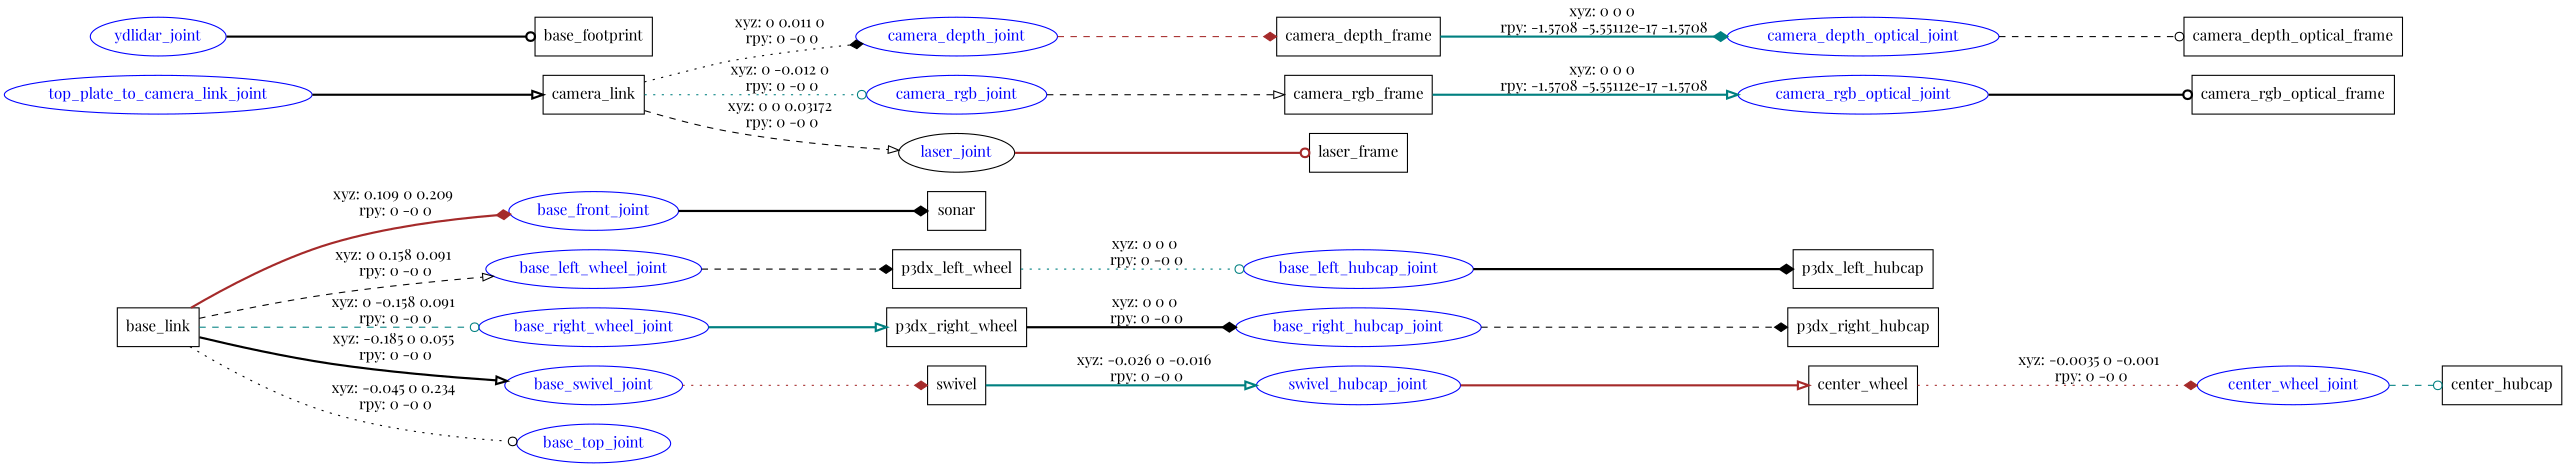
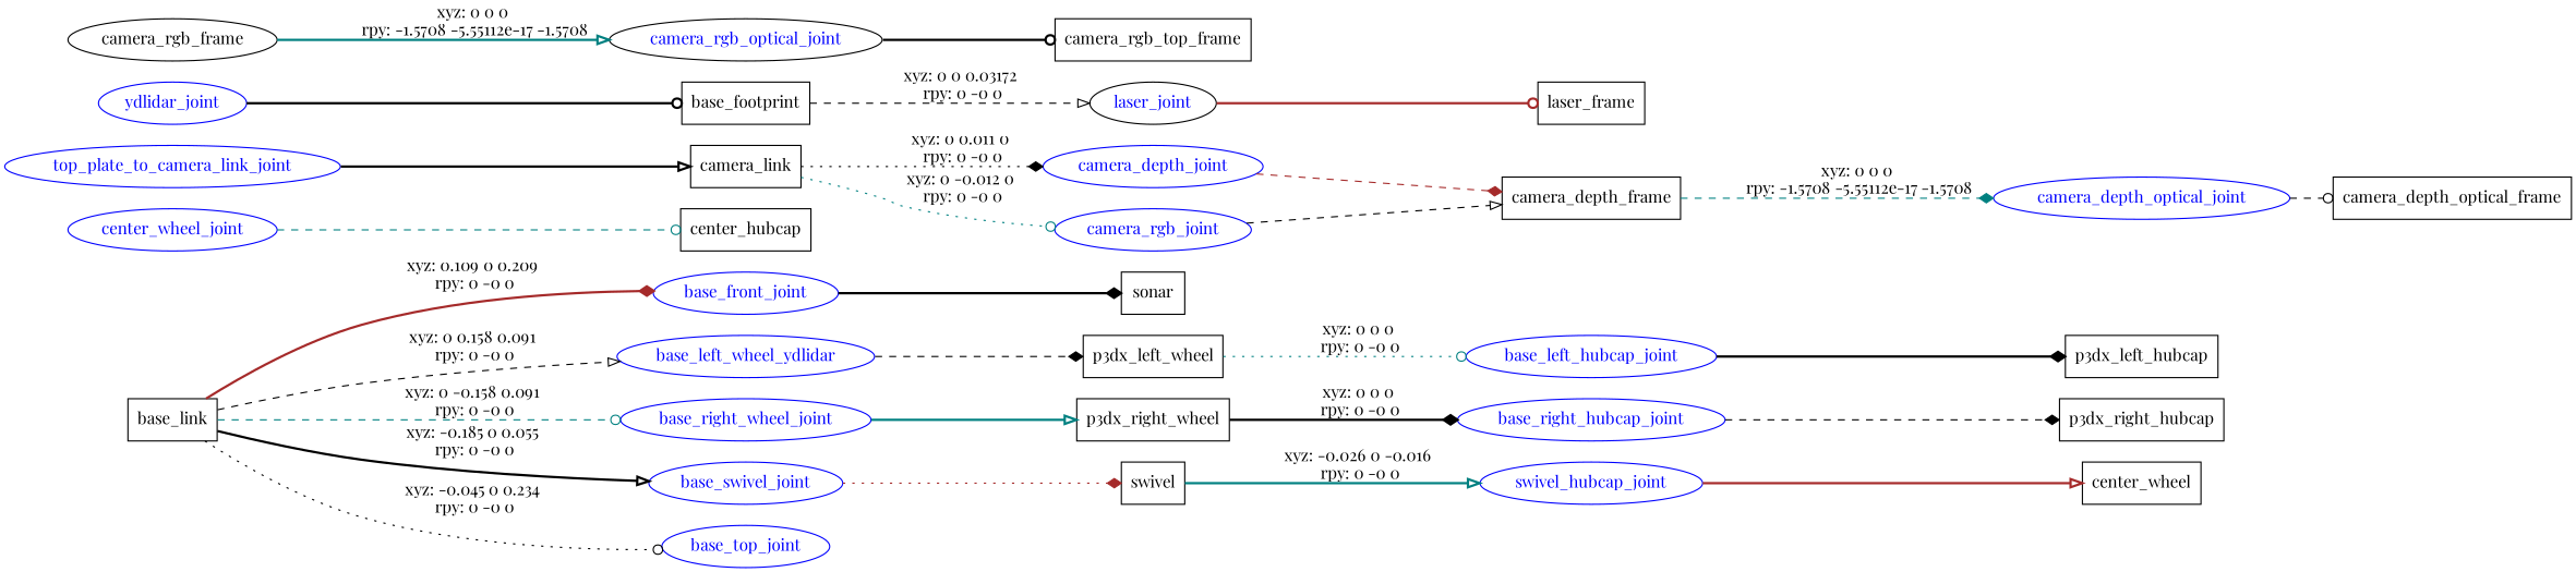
  digraph {
    fontname="Playfair Display"
    rankdir=LR
    node [fontname="Playfair Display" shape=box]
    edge [arrowhead=diamond color=black fontname="Playfair Display" style=bold]
    n1 [label=base_link]
    base_front_joint [color=blue fontcolor=blue shape=ellipse]
-   base_left_wheel_joint [color=blue fontcolor=blue shape=ellipse]
+   base_left_wheel_joint [color=blue fontcolor=blue shape=ellipse label=base_left_wheel_ydlidar]
    base_right_wheel_joint [color=blue fontcolor=blue shape=ellipse]
    base_swivel_joint [color=blue fontcolor=blue shape=ellipse]
    base_top_joint [color=blue fontcolor=blue shape=ellipse]
    n7 [label=sonar]
    n8 [label=p3dx_left_wheel]
    n9 [label=p3dx_right_wheel]
    n10 [label=swivel]
    base_left_hubcap_joint [color=blue fontcolor=blue shape=ellipse]
    n12 [label=p3dx_left_hubcap]
    base_right_hubcap_joint [color=blue fontcolor=blue shape=ellipse]
    n14 [label=p3dx_right_hubcap]
    swivel_hubcap_joint [color=blue fontcolor=blue shape=ellipse]
    n16 [label=center_wheel]
    center_wheel_joint [color=blue fontcolor=blue shape=ellipse]
    n18 [label=center_hubcap]
    top_plate_to_camera_link_joint [color=blue fontcolor=blue shape=ellipse]
    n20 [label=camera_link]
    ydlidar_joint [color=blue fontcolor=blue shape=ellipse]
    n22 [label=base_footprint]
    camera_depth_joint [color=blue fontcolor=blue shape=ellipse]
    camera_rgb_joint [color=blue fontcolor=blue shape=ellipse]
    n25 [label=camera_depth_frame]
-   n26 [label=camera_rgb_frame]
+   n26 [label=camera_rgb_frame shape=ellipse]
    camera_depth_optical_joint [color=blue fontcolor=blue shape=ellipse]
    n28 [label=camera_depth_optical_frame]
-   camera_rgb_optical_joint [color=blue fontcolor=blue shape=ellipse]
-   n30 [label=camera_rgb_optical_frame]
+   camera_rgb_optical_joint [color=black fontcolor=blue shape=ellipse]
+   n30 [label=camera_rgb_top_frame]
    laser_joint [color=black fontcolor=blue shape=ellipse]
    n32 [label=laser_frame]
    n1 -> base_front_joint [color=brown label="xyz: 0.109 0 0.209 \nrpy: 0 -0 0"]
    n1 -> base_left_wheel_joint [arrowhead=onormal label="xyz: 0 0.158 0.091 \nrpy: 0 -0 0" style=dashed]
    n1 -> base_right_wheel_joint [arrowhead=odot color=teal label="xyz: 0 -0.158 0.091 \nrpy: 0 -0 0" style=dashed]
    n1 -> base_swivel_joint [arrowhead=onormal label="xyz: -0.185 0 0.055 \nrpy: 0 -0 0"]
    n1 -> base_top_joint [arrowhead=odot label="xyz: -0.045 0 0.234 \nrpy: 0 -0 0" style=dotted]
    base_front_joint -> n7
    base_left_wheel_joint -> n8 [style=dashed]
    base_right_wheel_joint -> n9 [arrowhead=onormal color=teal]
    base_swivel_joint -> n10 [color=brown style=dotted]
    n8 -> base_left_hubcap_joint [arrowhead=odot color=teal label="xyz: 0 0 0 \nrpy: 0 -0 0" style=dotted]
    n9 -> base_right_hubcap_joint [label="xyz: 0 0 0 \nrpy: 0 -0 0"]
    n10 -> swivel_hubcap_joint [arrowhead=onormal color=teal label="xyz: -0.026 0 -0.016 \nrpy: 0 -0 0"]
    base_left_hubcap_joint -> n12
    base_right_hubcap_joint -> n14 [style=dashed]
    swivel_hubcap_joint -> n16 [arrowhead=onormal color=brown]
-   n16 -> center_wheel_joint [color=brown label="xyz: -0.0035 0 -0.001 \nrpy: 0 -0 0" style=dotted]
    center_wheel_joint -> n18 [arrowhead=odot color=teal style=dashed]
    top_plate_to_camera_link_joint -> n20 [arrowhead=onormal]
    n20 -> camera_depth_joint [label="xyz: 0 0.011 0 \nrpy: 0 -0 0" style=dotted]
    n20 -> camera_rgb_joint [arrowhead=odot color=teal label="xyz: 0 -0.012 0 \nrpy: 0 -0 0" style=dotted]
    ydlidar_joint -> n22 [arrowhead=odot]
-   n20 -> laser_joint [arrowhead=onormal label="xyz: 0 0 0.03172 \nrpy: 0 -0 0" style=dashed]
+   n22 -> laser_joint [arrowhead=onormal label="xyz: 0 0 0.03172 \nrpy: 0 -0 0" style=dashed]
    camera_depth_joint -> n25 [color=brown style=dashed]
-   camera_rgb_joint -> n26 [arrowhead=onormal style=dashed]
-   n25 -> camera_depth_optical_joint [color=teal label="xyz: 0 0 0 \nrpy: -1.5708 -5.55112e-17 -1.5708"]
+   camera_rgb_joint -> n25 [arrowhead=onormal style=dashed]
+   n25 -> camera_depth_optical_joint [color=teal label="xyz: 0 0 0 \nrpy: -1.5708 -5.55112e-17 -1.5708" style=dashed]
    n26 -> camera_rgb_optical_joint [arrowhead=onormal color=teal label="xyz: 0 0 0 \nrpy: -1.5708 -5.55112e-17 -1.5708"]
    camera_depth_optical_joint -> n28 [arrowhead=odot style=dashed]
    camera_rgb_optical_joint -> n30 [arrowhead=odot]
    laser_joint -> n32 [arrowhead=odot color=brown]
  }
